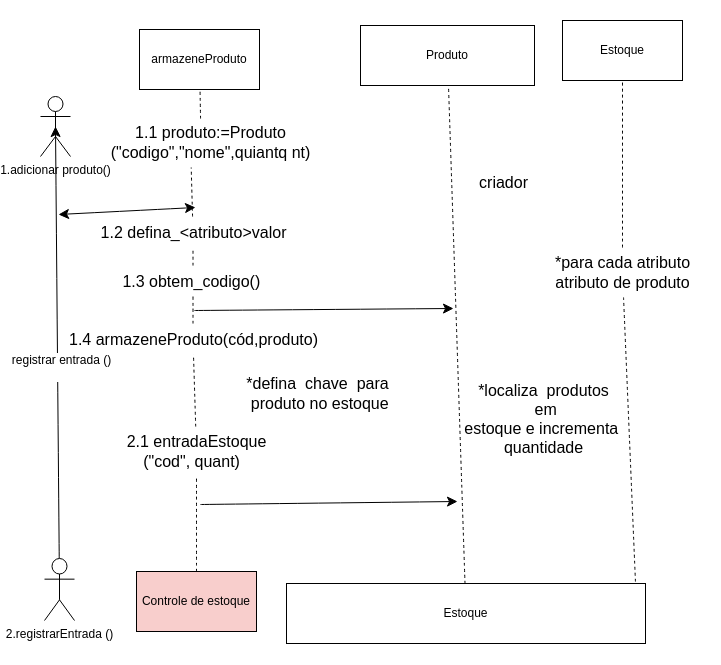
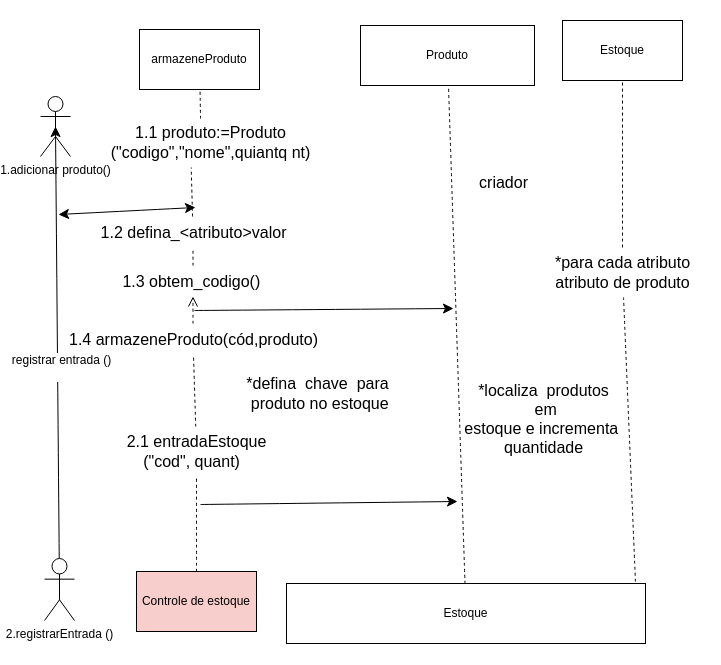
  <mxCell id="0" />
  <mxCell id="1" parent="0" />
  <mxCell id="2" value="1.&lt;span style=&quot;background-color: transparent; color: light-dark(rgb(0, 0, 0), rgb(255, 255, 255));&quot;&gt;adicionar produto()&lt;/span&gt;" style="shape=umlActor;verticalLabelPosition=bottom;verticalAlign=top;html=1;outlineConnect=0;" vertex="1" parent="1"><mxGeometry x="20" y="96" width="30" height="60" as="geometry" /></mxCell>
  <mxCell id="3" value="armazeneProduto" style="rounded=0;whiteSpace=wrap;html=1;" vertex="1" parent="1"><mxGeometry x="119" y="29" width="120" height="60" as="geometry" /></mxCell>
  <mxCell id="4" style="edgeStyle=none;curved=1;rounded=0;orthogonalLoop=1;jettySize=auto;html=1;fontSize=12;startSize=8;endSize=8;entryX=0.5;entryY=0.5;entryDx=0;entryDy=0;entryPerimeter=0;" edge="1" parent="1" source="6" target="2"><mxGeometry relative="1" as="geometry"><mxPoint x="35" y="157" as="targetPoint" /><Array as="points" /></mxGeometry></mxCell>
  <mxCell id="5" value="registrar entrada ()&lt;div&gt;&lt;br&gt;&lt;/div&gt;" style="edgeLabel;html=1;align=center;verticalAlign=middle;resizable=0;points=[];fontSize=12;" vertex="1" connectable="0" parent="4"><mxGeometry x="-0.118" y="-3" relative="1" as="geometry"><mxPoint as="offset" /></mxGeometry></mxCell>
  <mxCell id="6" value="2.registrarEntrada ()" style="shape=umlActor;verticalLabelPosition=bottom;verticalAlign=top;html=1;outlineConnect=0;" vertex="1" parent="1"><mxGeometry x="24" y="558" width="30" height="62" as="geometry" /></mxCell>
  <mxCell id="7" value="Produto" style="rounded=0;whiteSpace=wrap;html=1;" vertex="1" parent="1"><mxGeometry x="340" y="25" width="174" height="60" as="geometry" /></mxCell>
  <mxCell id="8" value="Estoque" style="rounded=0;whiteSpace=wrap;html=1;" vertex="1" parent="1"><mxGeometry x="542" y="20" width="120" height="60" as="geometry" /></mxCell>
  <mxCell id="9" value="Estoque" style="rounded=0;whiteSpace=wrap;html=1;" vertex="1" parent="1"><mxGeometry x="266" y="583" width="359" height="60" as="geometry" /></mxCell>
  <mxCell id="10" value="Controle de estoque" style="rounded=0;whiteSpace=wrap;html=1;fillColor=#f8cecc;" vertex="1" parent="1"><mxGeometry x="116" y="571" width="120" height="60" as="geometry" /></mxCell>
  <mxCell id="11" value="&lt;blockquote style=&quot;margin: 0 0 0 40px; border: none; padding: 0px;&quot;&gt;1.1 produto:=Produto&lt;/blockquote&gt;&lt;blockquote style=&quot;margin: 0 0 0 40px; border: none; padding: 0px;&quot;&gt;(&quot;codigo&quot;,&quot;nome&quot;,quiantq nt)&lt;/blockquote&gt;" style="text;html=1;align=center;verticalAlign=middle;resizable=0;points=[];autosize=1;strokeColor=none;fillColor=none;fontSize=16;" vertex="1" parent="1"><mxGeometry x="41" y="117" width="258" height="50" as="geometry" /></mxCell>
  <mxCell id="12" value="" style="endArrow=classic;startArrow=classic;html=1;rounded=0;fontSize=12;startSize=8;endSize=8;curved=1;" edge="1" parent="1"><mxGeometry width="50" height="50" relative="1" as="geometry"><mxPoint x="175" y="207" as="sourcePoint" /><mxPoint x="38" y="214" as="targetPoint" /></mxGeometry></mxCell>
  <mxCell id="13" style="edgeStyle=none;curved=1;rounded=0;orthogonalLoop=1;jettySize=auto;html=1;exitX=0.5;exitY=1;exitDx=0;exitDy=0;fontSize=12;startSize=8;endSize=8;" edge="1" parent="1" source="3" target="3"><mxGeometry relative="1" as="geometry" /></mxCell>
  <mxCell id="14" value="" style="endArrow=none;dashed=1;html=1;rounded=0;fontSize=12;startSize=8;endSize=8;curved=1;exitX=0.539;exitY=0.02;exitDx=0;exitDy=0;exitPerimeter=0;" edge="1" parent="1" source="11" target="3"><mxGeometry width="50" height="50" relative="1" as="geometry"><mxPoint x="165" y="158" as="sourcePoint" /><mxPoint x="215" y="108" as="targetPoint" /></mxGeometry></mxCell>
  <mxCell id="15" value="1.2 defina_&amp;lt;atributo&amp;gt;valor" style="text;html=1;align=center;verticalAlign=middle;resizable=0;points=[];autosize=1;strokeColor=none;fillColor=none;fontSize=16;" vertex="1" parent="1"><mxGeometry x="70.5" y="216" width="204" height="31" as="geometry" /></mxCell>
  <mxCell id="16" value="1.3 obtem_codigo()&lt;span style=&quot;white-space: pre;&quot;&gt;&#09;&lt;/span&gt;" style="text;html=1;align=center;verticalAlign=middle;resizable=0;points=[];autosize=1;strokeColor=none;fillColor=none;fontSize=16;" vertex="1" parent="1"><mxGeometry x="92.5" y="265" width="160" height="31" as="geometry" /></mxCell>
  <mxCell id="17" value="1.4 armazeneProduto(cód,produto)" style="text;html=1;align=center;verticalAlign=middle;resizable=0;points=[];autosize=1;strokeColor=none;fillColor=none;fontSize=16;" vertex="1" parent="1"><mxGeometry x="39" y="323" width="267" height="31" as="geometry" /></mxCell>
  <mxCell id="18" value="2.1 entradaEstoque&lt;div&gt;(&quot;cod&quot;, quant)&lt;span style=&quot;white-space: pre;&quot;&gt;&#09;&lt;/span&gt;&lt;/div&gt;" style="text;html=1;align=center;verticalAlign=middle;resizable=0;points=[];autosize=1;strokeColor=none;fillColor=none;fontSize=16;" vertex="1" parent="1"><mxGeometry x="97" y="426" width="158" height="50" as="geometry" /></mxCell>
  <mxCell id="19" value="" style="endArrow=none;dashed=1;html=1;rounded=0;fontSize=12;startSize=8;endSize=8;curved=1;" edge="1" parent="1" source="15" target="11"><mxGeometry width="50" height="50" relative="1" as="geometry"><mxPoint x="119" y="260" as="sourcePoint" /><mxPoint x="169" y="210" as="targetPoint" /></mxGeometry></mxCell>
  <mxCell id="20" value="" style="endArrow=none;dashed=1;html=1;rounded=0;fontSize=12;startSize=8;endSize=8;curved=1;" edge="1" parent="1" source="16" target="15"><mxGeometry width="50" height="50" relative="1" as="geometry"><mxPoint x="166" y="320" as="sourcePoint" /><mxPoint x="216" y="270" as="targetPoint" /></mxGeometry></mxCell>
- <mxCell id="21" value="" style="endArrow=none;dashed=1;html=1;rounded=0;fontSize=12;startSize=8;endSize=8;curved=1;" edge="1" parent="1" source="17" target="16"><mxGeometry width="50" height="50" relative="1" as="geometry"><mxPoint x="172" y="363" as="sourcePoint" /><mxPoint x="222" y="313" as="targetPoint" /></mxGeometry></mxCell>
+ <mxCell id="21" value="" style="endArrow=open;dashed=1;html=1;rounded=0;fontSize=12;startSize=8;endSize=8;curved=1;" edge="1" parent="1" source="17" target="16"><mxGeometry width="50" height="50" relative="1" as="geometry"><mxPoint x="172" y="363" as="sourcePoint" /><mxPoint x="222" y="313" as="targetPoint" /></mxGeometry></mxCell>
  <mxCell id="22" value="" style="endArrow=none;dashed=1;html=1;rounded=0;fontSize=12;startSize=8;endSize=8;curved=1;" edge="1" parent="1" source="18" target="17"><mxGeometry width="50" height="50" relative="1" as="geometry"><mxPoint x="161" y="424" as="sourcePoint" /><mxPoint x="211" y="374" as="targetPoint" /></mxGeometry></mxCell>
  <mxCell id="23" value="" style="endArrow=none;dashed=1;html=1;rounded=0;fontSize=12;startSize=8;endSize=8;curved=1;" edge="1" parent="1" source="10" target="18"><mxGeometry width="50" height="50" relative="1" as="geometry"><mxPoint x="159" y="553" as="sourcePoint" /><mxPoint x="209" y="503" as="targetPoint" /></mxGeometry></mxCell>
  <mxCell id="24" value="" style="endArrow=none;dashed=1;html=1;rounded=0;fontSize=12;startSize=8;endSize=8;curved=1;" edge="1" parent="1" source="9" target="7"><mxGeometry width="50" height="50" relative="1" as="geometry"><mxPoint x="526" y="233" as="sourcePoint" /><mxPoint x="576" y="183" as="targetPoint" /></mxGeometry></mxCell>
  <mxCell id="25" value="" style="endArrow=classic;html=1;rounded=0;fontSize=12;startSize=8;endSize=8;curved=1;" edge="1" parent="1"><mxGeometry width="50" height="50" relative="1" as="geometry"><mxPoint x="174" y="310" as="sourcePoint" /><mxPoint x="433" y="308" as="targetPoint" /></mxGeometry></mxCell>
  <mxCell id="26" value="" style="endArrow=classic;html=1;rounded=0;fontSize=12;startSize=8;endSize=8;curved=1;" edge="1" parent="1"><mxGeometry width="50" height="50" relative="1" as="geometry"><mxPoint x="180" y="504" as="sourcePoint" /><mxPoint x="437" y="501" as="targetPoint" /></mxGeometry></mxCell>
  <mxCell id="27" value="*defina&amp;nbsp; chave&amp;nbsp; para&lt;div&gt;&amp;nbsp;produto no estoque&lt;/div&gt;" style="text;html=1;align=center;verticalAlign=middle;resizable=0;points=[];autosize=1;strokeColor=none;fillColor=none;fontSize=16;" vertex="1" parent="1"><mxGeometry x="217" y="368" width="160" height="50" as="geometry" /></mxCell>
  <mxCell id="28" value="criador" style="text;html=1;align=center;verticalAlign=middle;resizable=0;points=[];autosize=1;strokeColor=none;fillColor=none;fontSize=16;" vertex="1" parent="1"><mxGeometry x="449.5" y="166.5" width="67" height="31" as="geometry" /></mxCell>
  <mxCell id="29" value="*para cada atributo&lt;div&gt;atributo de produto&lt;/div&gt;" style="text;html=1;align=center;verticalAlign=middle;resizable=0;points=[];autosize=1;strokeColor=none;fillColor=none;fontSize=16;" vertex="1" parent="1"><mxGeometry x="525.5" y="247" width="153" height="50" as="geometry" /></mxCell>
  <mxCell id="30" value="" style="endArrow=none;dashed=1;html=1;rounded=0;fontSize=12;startSize=8;endSize=8;curved=1;" edge="1" parent="1" source="29" target="8"><mxGeometry width="50" height="50" relative="1" as="geometry"><mxPoint x="595" y="215" as="sourcePoint" /><mxPoint x="645" y="165" as="targetPoint" /></mxGeometry></mxCell>
  <mxCell id="31" value="" style="endArrow=none;dashed=1;html=1;rounded=0;fontSize=12;startSize=8;endSize=8;curved=1;exitX=0.972;exitY=-0.033;exitDx=0;exitDy=0;exitPerimeter=0;" edge="1" parent="1" source="9" target="29"><mxGeometry width="50" height="50" relative="1" as="geometry"><mxPoint x="402" y="480" as="sourcePoint" /><mxPoint x="452" y="430" as="targetPoint" /></mxGeometry></mxCell>
  <mxCell id="32" value="*localiza&amp;nbsp; produtos&lt;div&gt;&amp;nbsp;em&lt;div&gt;estoque e incrementa&amp;nbsp;&lt;/div&gt;&lt;div&gt;quantidade&lt;/div&gt;&lt;div&gt;&lt;span style=&quot;white-space: pre;&quot;&gt;&#09;&lt;/span&gt;&lt;/div&gt;&lt;/div&gt;" style="text;html=1;align=center;verticalAlign=middle;resizable=0;points=[];autosize=1;strokeColor=none;fillColor=none;fontSize=16;" vertex="1" parent="1"><mxGeometry x="435" y="374" width="176" height="108" as="geometry" /></mxCell>
